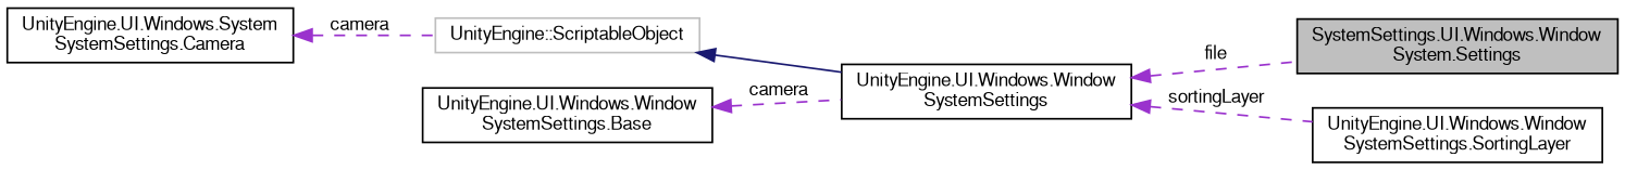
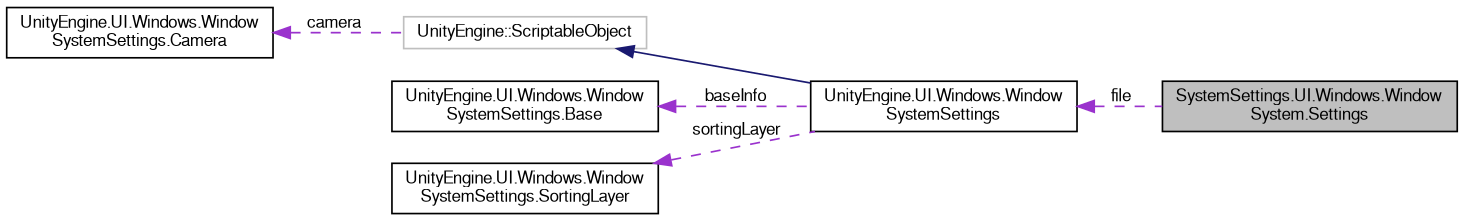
  digraph {
    rankdir=LR
    node [color=black fillcolor=white fontname=FreeSans fontsize=10 shape=record style=filled]
    edge [color=darkorchid3 dir=back fontname=FreeSans fontsize=10 labelfontname=FreeSans labelfontsize=10 style=dashed]
    n1 [fillcolor=grey75 fontcolor=black height=0.2 label="SystemSettings.UI.Windows.Window\lSystem.Settings" width=0.4]
    n2 [height=0.2 label="UnityEngine.UI.Windows.Window\lSystemSettings" width=0.4]
    n3 [color=grey75 height=0.2 label="UnityEngine::ScriptableObject" width=0.4]
-   n4 [height=0.2 label="UnityEngine.UI.Windows.System\lSystemSettings.Camera" width=0.4]
+   n4 [height=0.2 label="UnityEngine.UI.Windows.Window\lSystemSettings.Camera" width=0.4]
    n5 [height=0.2 label="UnityEngine.UI.Windows.Window\lSystemSettings.Base" width=0.4]
    n6 [height=0.2 label="UnityEngine.UI.Windows.Window\lSystemSettings.SortingLayer" width=0.4]
    n2 -> n1 [label=" file"]
    n3 -> n2 [color=midnightblue style=solid]
    n4 -> n3 [label=" camera"]
-   n5 -> n2 [label=" camera"]
-   n2 -> n6 [label=" sortingLayer"]
+   n5 -> n2 [label=" baseInfo"]
+   n6 -> n2 [label=" sortingLayer"]
  }
